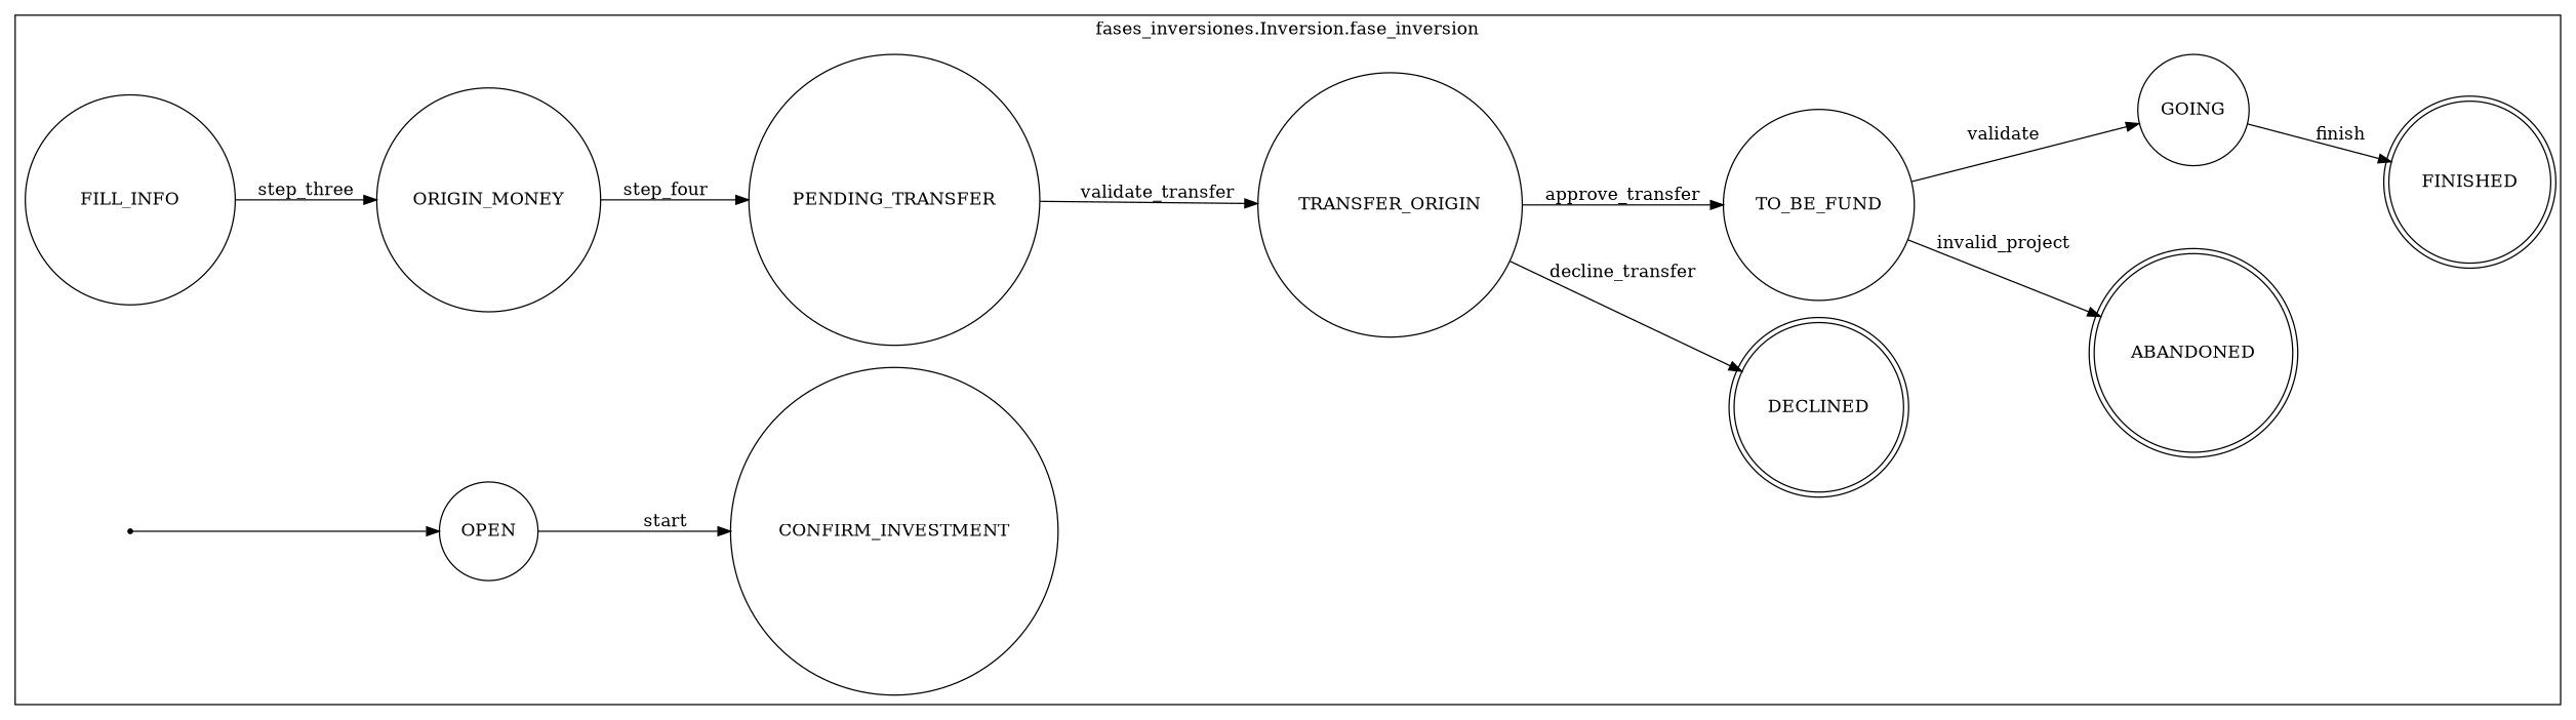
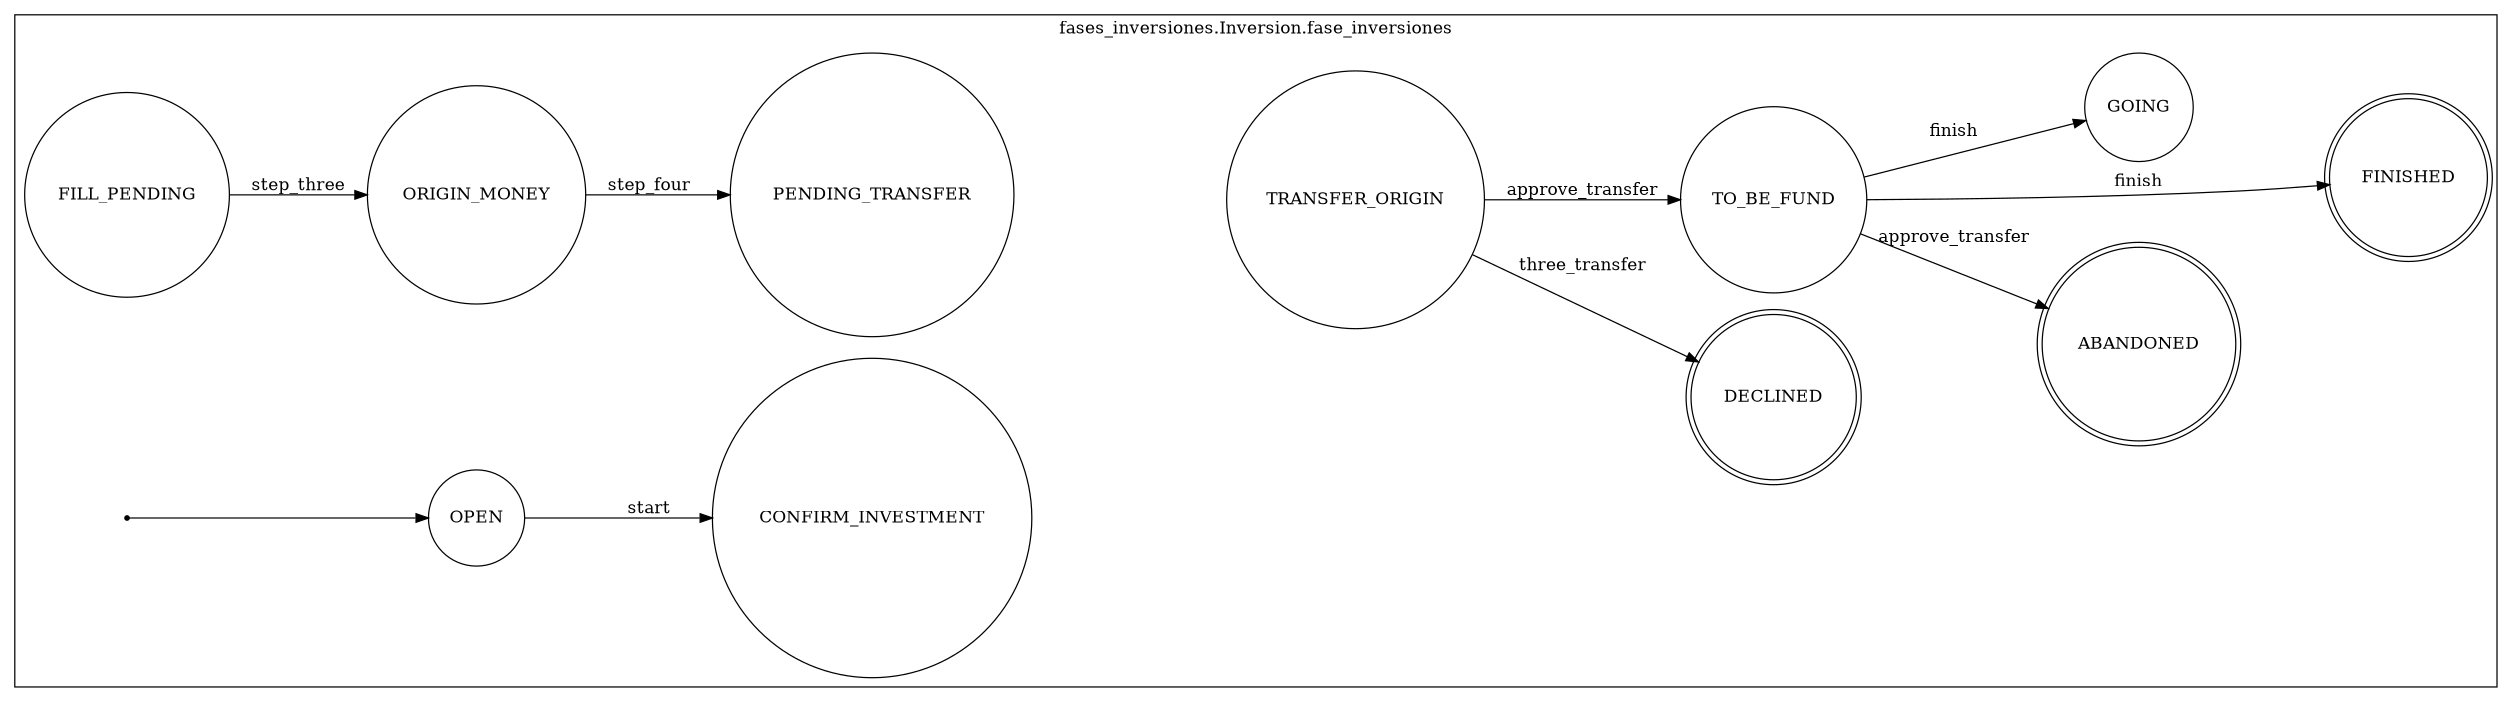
  digraph {
    rankdir=LR
    node [shape=circle]
    n1 [label=ABANDONED shape=doublecircle]
    n2 [label=FINISHED shape=doublecircle]
    n3 [label=DECLINED shape=doublecircle]
-   n4 [label=FILL_INFO]
+   n4 [label=FILL_PENDING]
    n5 [label=ORIGIN_MONEY]
    n6 [label=TRANSFER_ORIGIN]
    n7 [label=TO_BE_FUND]
    n8 [label=OPEN]
    n9 [label=CONFIRM_INVESTMENT]
    "fases_inversiones.Inversion.fase_inversion._initial" [shape=point]
    n11 [label=GOING]
    n12 [label=PENDING_TRANSFER]
    subgraph cluster_1 {
-     label="fases_inversiones.Inversion.fase_inversion"
+     label="fases_inversiones.Inversion.fase_inversiones"
      n1
      n2
      n3
      n4
      n5
      n6
      n7
      n8
      n9
      "fases_inversiones.Inversion.fase_inversion._initial"
      n11
      n12
    }
    n4 -> n5 [label=step_three]
    n5 -> n12 [label=step_four]
-   n6 -> n3 [label=decline_transfer]
+   n6 -> n3 [label=three_transfer]
    n6 -> n7 [label=approve_transfer]
-   n7 -> n1 [label=invalid_project]
-   n7 -> n11 [label=validate]
+   n7 -> n1 [label=approve_transfer]
+   n7 -> n11 [label=finish]
    n8 -> n9 [label=start]
    "fases_inversiones.Inversion.fase_inversion._initial" -> n8
-   n11 -> n2 [label=finish]
-   n12 -> n6 [label=validate_transfer]
+   n7 -> n2 [label=finish]
  }
